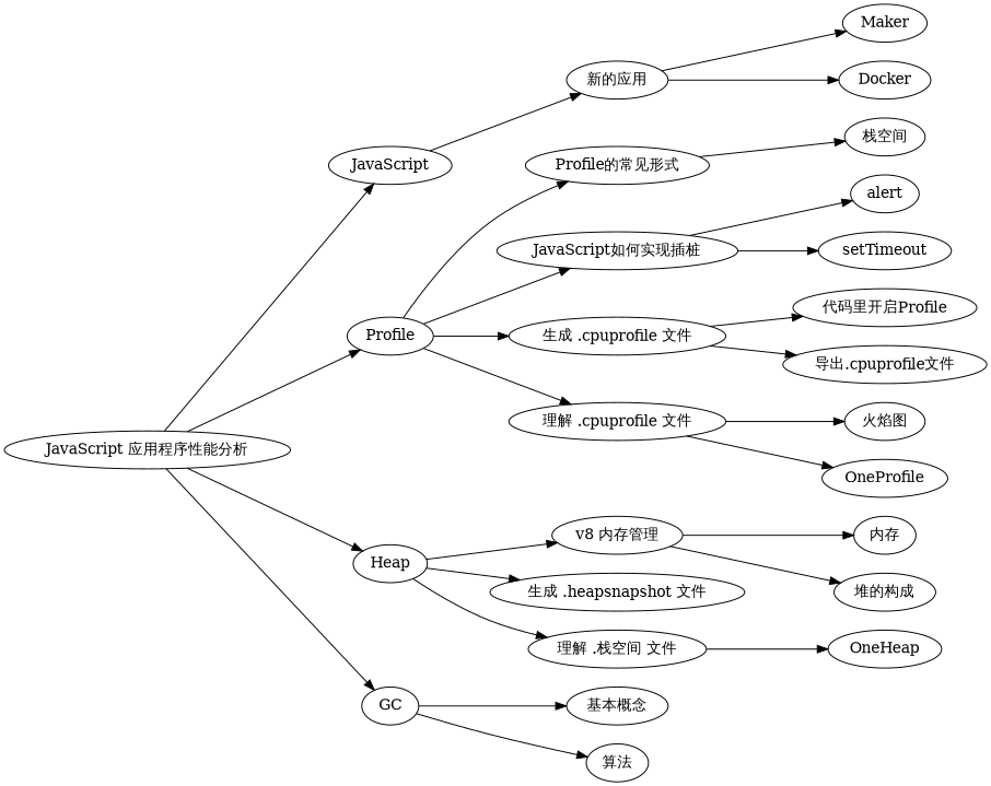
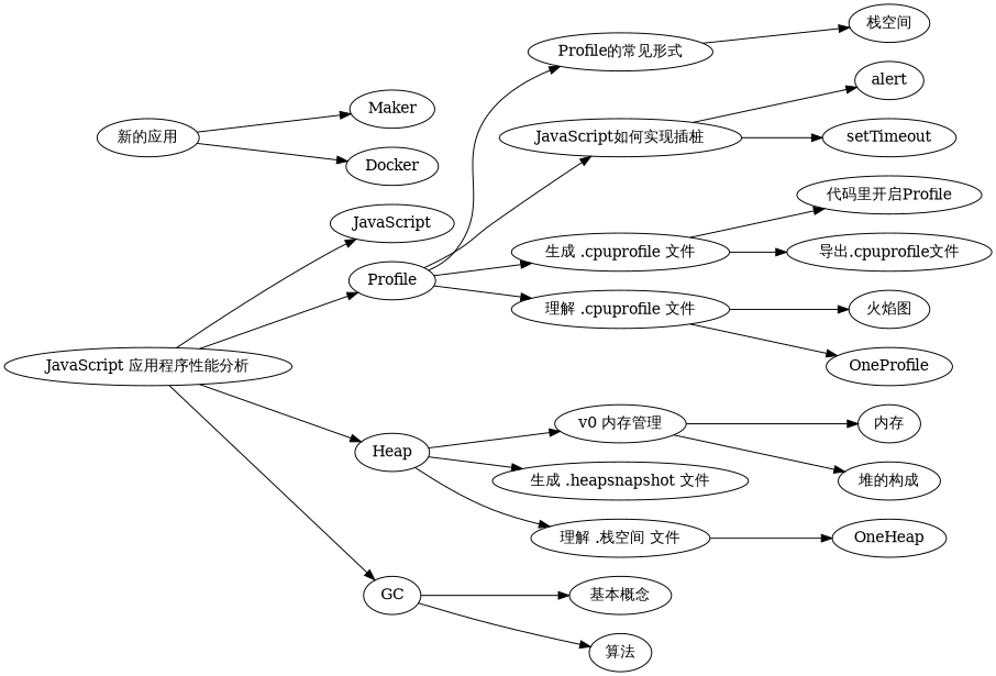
  digraph {
    rankdir=LR
    "JavaScript 应用程序性能分析"
    JavaScript
    Profile
    Heap
    GC
    "新的应用"
    "Profile的常见形式"
    "JavaScript如何实现插桩"
    "生成 .cpuprofile 文件"
    "理解 .cpuprofile 文件"
-   "v8 内存管理"
+   "v8 内存管理" [label="v0 内存管理"]
    "生成 .heapsnapshot 文件"
    n13 [label="理解 .栈空间 文件"]
    "基本概念"
    "算法"
    Maker
    Docker
    "栈空间"
    alert
    setTimeout
    "代码里开启Profile"
    "导出.cpuprofile文件"
    "火焰图"
    OneProfile
    "内存"
    "堆的构成"
    OneHeap
    "JavaScript 应用程序性能分析" -> JavaScript
    "JavaScript 应用程序性能分析" -> Profile
    "JavaScript 应用程序性能分析" -> Heap
    "JavaScript 应用程序性能分析" -> GC
-   JavaScript -> "新的应用"
    Profile -> "Profile的常见形式"
    Profile -> "JavaScript如何实现插桩"
    Profile -> "生成 .cpuprofile 文件"
    Profile -> "理解 .cpuprofile 文件"
    Heap -> "v8 内存管理"
    Heap -> "生成 .heapsnapshot 文件"
    Heap -> n13
    GC -> "基本概念"
    GC -> "算法"
    "新的应用" -> Maker
    "新的应用" -> Docker
    "Profile的常见形式" -> "栈空间"
    "JavaScript如何实现插桩" -> alert
    "JavaScript如何实现插桩" -> setTimeout
    "生成 .cpuprofile 文件" -> "代码里开启Profile"
    "生成 .cpuprofile 文件" -> "导出.cpuprofile文件"
    "理解 .cpuprofile 文件" -> "火焰图"
    "理解 .cpuprofile 文件" -> OneProfile
    "v8 内存管理" -> "内存"
    "v8 内存管理" -> "堆的构成"
    n13 -> OneHeap
  }
